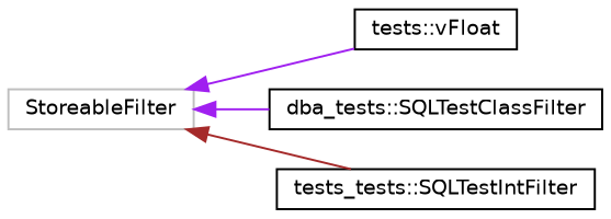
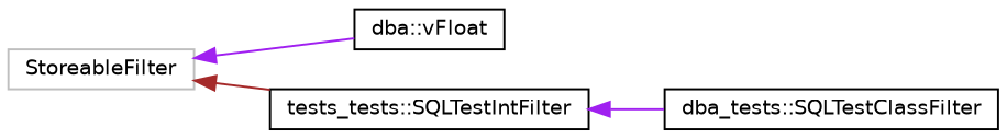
  digraph {
    rankdir=LR
    node [color=black fillcolor=white fontname=Helvetica fontsize=10 shape=record style=filled]
    edge [color=purple dir=back fontname=Helvetica fontsize=10 labelfontname=Helvetica labelfontsize=10 style=solid]
    n1 [color=grey75 height=0.2 label=StoreableFilter width=0.4]
-   n2 [height=0.2 label="tests::vFloat" width=0.4]
+   n2 [height=0.2 label="dba::vFloat" width=0.4]
    n3 [height=0.2 label="dba_tests::SQLTestClassFilter" width=0.4]
    n4 [height=0.2 label="tests_tests::SQLTestIntFilter" width=0.4]
    n1 -> n2
-   n1 -> n3
+   n4 -> n3
    n1 -> n4 [color=brown]
  }
